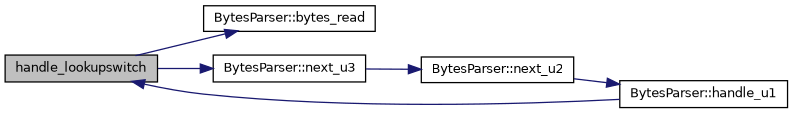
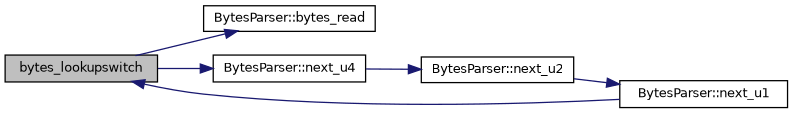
  digraph {
    rankdir=LR
    node [color=black fontname=Helvetica fontsize=10 shape=record]
    edge [color=midnightblue fontname=Helvetica fontsize=10 labelfontname=Helvetica labelfontsize=10 style=solid]
-   n1 [fillcolor=grey75 fontcolor=black height=0.2 label=handle_lookupswitch style=filled width=0.4]
+   n1 [fillcolor=grey75 fontcolor=black height=0.2 label=bytes_lookupswitch style=filled width=0.4]
    n2 [height=0.2 label="BytesParser::bytes_read" width=0.4]
-   n3 [height=0.2 label="BytesParser::next_u3" width=0.4]
-   n4 [height=0.2 label="BytesParser::handle_u1" width=0.4]
+   n3 [height=0.2 label="BytesParser::next_u4" width=0.4]
+   n4 [height=0.2 label="BytesParser::next_u1" width=0.4]
    n5 [height=0.2 label="BytesParser::next_u2" width=0.4]
    n1 -> n2
    n1 -> n3
    n3 -> n5
    n4 -> n1
    n5 -> n4
  }
